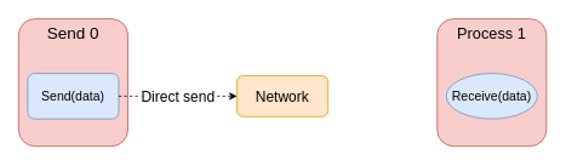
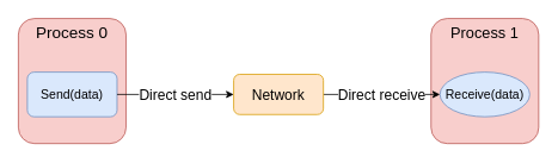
  <mxCell id="0" />
  <mxCell id="1" parent="0" />
- <mxCell id="2" value="Send 0" style="rounded=1;whiteSpace=wrap;html=1;fillColor=#f8cecc;strokeColor=#b85450;fontSize=18;labelPosition=center;verticalLabelPosition=middle;align=center;verticalAlign=top;" vertex="1" parent="1"><mxGeometry x="20" y="20" width="120" height="140" as="geometry" /></mxCell>
+ <mxCell id="2" value="Process 0" style="rounded=1;whiteSpace=wrap;html=1;fillColor=#f8cecc;strokeColor=#b85450;fontSize=18;labelPosition=center;verticalLabelPosition=middle;align=center;verticalAlign=top;" vertex="1" parent="1"><mxGeometry x="20" y="20" width="120" height="140" as="geometry" /></mxCell>
  <mxCell id="3" value="Process 1" style="rounded=1;whiteSpace=wrap;html=1;fillColor=#f8cecc;strokeColor=#b85450;fontSize=17;labelPosition=center;verticalLabelPosition=middle;align=center;verticalAlign=top;" vertex="1" parent="1"><mxGeometry x="480" y="20" width="120" height="140" as="geometry" /></mxCell>
  <mxCell id="4" value="Receive(data)" style="ellipse;whiteSpace=wrap;html=1;fontSize=14;fillColor=#dae8fc;strokeColor=#6c8ebf;" vertex="1" parent="1"><mxGeometry x="490" y="80" width="100" height="50" as="geometry" /></mxCell>
  <mxCell id="5" value="Send(data)" style="rounded=1;whiteSpace=wrap;html=1;fontSize=14;fillColor=#dae8fc;strokeColor=#6c8ebf;" vertex="1" parent="1"><mxGeometry x="30" y="80" width="100" height="50" as="geometry" /></mxCell>
- <mxCell id="6" value="Direct send" style="edgeStyle=orthogonalEdgeStyle;rounded=0;orthogonalLoop=1;jettySize=auto;html=1;exitX=1;exitY=0.5;exitDx=0;exitDy=0;entryX=0;entryY=0.5;entryDx=0;entryDy=0;fontSize=16;dashed=1;" edge="1" parent="1" source="5" target="8"><mxGeometry relative="1" as="geometry"><mxPoint x="280" y="180" as="sourcePoint" /></mxGeometry></mxCell>
+ <mxCell id="6" value="Direct send" style="edgeStyle=orthogonalEdgeStyle;rounded=0;orthogonalLoop=1;jettySize=auto;html=1;exitX=1;exitY=0.5;exitDx=0;exitDy=0;entryX=0;entryY=0.5;entryDx=0;entryDy=0;fontSize=16;" edge="1" parent="1" source="5" target="8"><mxGeometry relative="1" as="geometry"><mxPoint x="280" y="180" as="sourcePoint" /></mxGeometry></mxCell>
+ <mxCell id="7" value="Direct receive" style="edgeStyle=orthogonalEdgeStyle;rounded=0;orthogonalLoop=1;jettySize=auto;html=1;exitX=1;exitY=0.5;exitDx=0;exitDy=0;entryX=0;entryY=0.5;entryDx=0;entryDy=0;fontSize=16;" edge="1" parent="1" source="8" target="4"><mxGeometry relative="1" as="geometry"><mxPoint x="200" y="102.5" as="sourcePoint" /><mxPoint x="340" y="180" as="targetPoint" /></mxGeometry></mxCell>
  <mxCell id="8" value="Network" style="rounded=1;whiteSpace=wrap;html=1;fontSize=16;fillColor=#ffe6cc;strokeColor=#d79b00;" vertex="1" parent="1"><mxGeometry x="260" y="82.5" width="100" height="45" as="geometry" /></mxCell>
